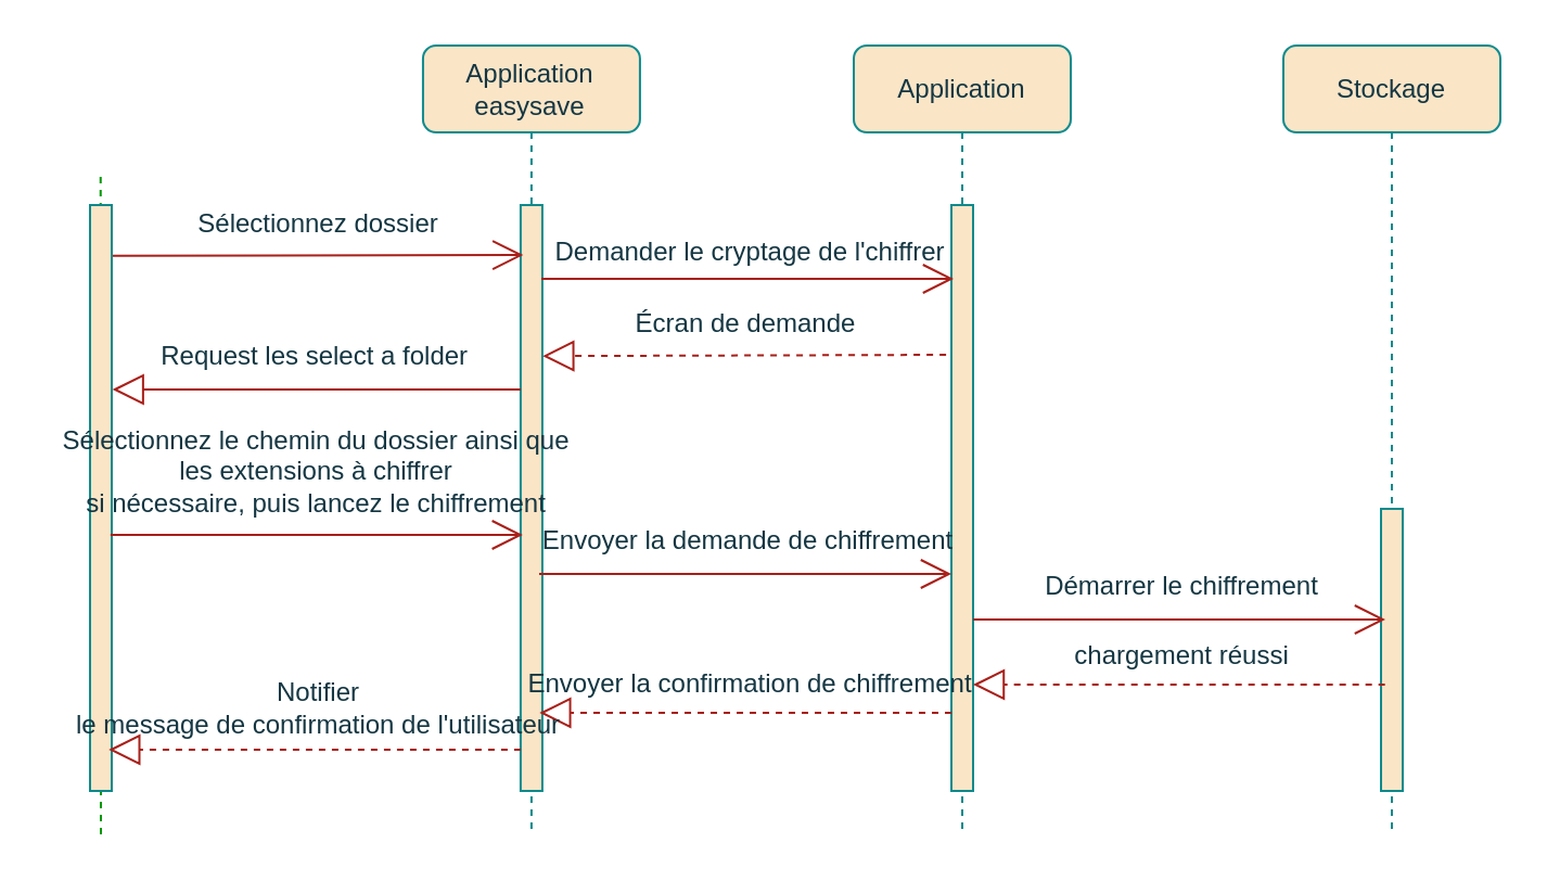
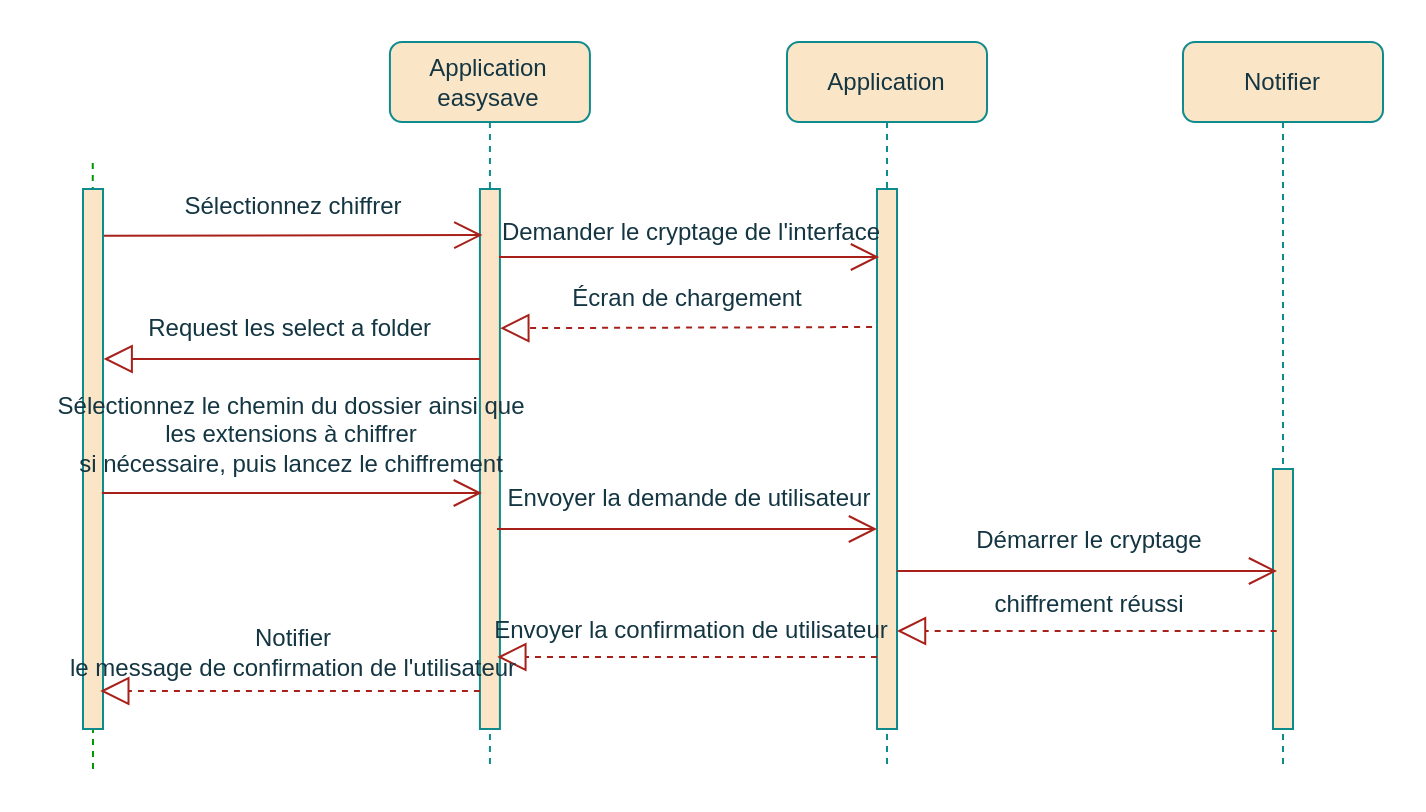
  <mxCell id="0" />
  <mxCell id="1" parent="0" />
  <mxCell id="2" value="&lt;span style=&quot;&quot;&gt;&lt;font style=&quot;vertical-align: inherit;&quot;&gt;&lt;font style=&quot;vertical-align: inherit;&quot;&gt;Application easysave&lt;/font&gt;&lt;/font&gt;&lt;/span&gt;" style="shape=umlLifeline;perimeter=lifelinePerimeter;whiteSpace=wrap;html=1;container=0;collapsible=0;recursiveResize=0;outlineConnect=0;rounded=1;fillColor=#FAE5C7;strokeColor=#0F8B8D;fontColor=#143642;" parent="1" vertex="1"><mxGeometry x="194.46" y="20.5" width="100" height="363.5" as="geometry" /></mxCell>
  <mxCell id="3" value="&lt;span style=&quot;&quot;&gt;Application&lt;/span&gt;" style="shape=umlLifeline;perimeter=lifelinePerimeter;whiteSpace=wrap;html=1;container=0;collapsible=0;recursiveResize=0;outlineConnect=0;rounded=1;fillColor=#FAE5C7;strokeColor=#0F8B8D;fontColor=#143642;" parent="1" vertex="1"><mxGeometry x="393" y="20.5" width="100" height="363.5" as="geometry" /></mxCell>
- <mxCell id="4" value="&lt;span style=&quot;&quot;&gt;&lt;font style=&quot;vertical-align: inherit;&quot;&gt;&lt;font style=&quot;vertical-align: inherit;&quot;&gt;Stockage&lt;/font&gt;&lt;/font&gt;&lt;/span&gt;" style="shape=umlLifeline;perimeter=lifelinePerimeter;whiteSpace=wrap;html=1;container=0;collapsible=0;recursiveResize=0;outlineConnect=0;rounded=1;fillColor=#FAE5C7;strokeColor=#0F8B8D;fontColor=#143642;" parent="1" vertex="1"><mxGeometry x="591" y="20.5" width="100" height="363.5" as="geometry" /></mxCell>
+ <mxCell id="4" value="&lt;span style=&quot;&quot;&gt;&lt;font style=&quot;vertical-align: inherit;&quot;&gt;&lt;font style=&quot;vertical-align: inherit;&quot;&gt;Notifier&lt;/font&gt;&lt;/font&gt;&lt;/span&gt;" style="shape=umlLifeline;perimeter=lifelinePerimeter;whiteSpace=wrap;html=1;container=0;collapsible=0;recursiveResize=0;outlineConnect=0;rounded=1;fillColor=#FAE5C7;strokeColor=#0F8B8D;fontColor=#143642;" parent="1" vertex="1"><mxGeometry x="591" y="20.5" width="100" height="363.5" as="geometry" /></mxCell>
  <mxCell id="5" value="" style="endArrow=none;dashed=1;html=1;rounded=1;labelBackgroundColor=#DAD2D8;strokeColor=#009900;fontColor=#143642;fillColor=#d5e8d4;" parent="1" edge="1"><mxGeometry width="50" height="50" relative="1" as="geometry"><mxPoint x="46" y="384" as="sourcePoint" /><mxPoint x="45.865" y="81" as="targetPoint" /></mxGeometry></mxCell>
  <mxCell id="6" value="" style="html=1;points=[];perimeter=orthogonalPerimeter;rounded=0;glass=0;labelBackgroundColor=none;fillStyle=auto;fillColor=#FAE5C7;strokeColor=#0F8B8D;fontColor=#143642;" parent="1" vertex="1"><mxGeometry x="41" y="94" width="10" height="270" as="geometry" /></mxCell>
  <mxCell id="7" value="" style="html=1;points=[];perimeter=orthogonalPerimeter;rounded=0;glass=0;labelBackgroundColor=none;fillStyle=auto;fillColor=#FAE5C7;strokeColor=#0F8B8D;fontColor=#143642;" parent="1" vertex="1"><mxGeometry x="239.46" y="94" width="10" height="270" as="geometry" /></mxCell>
  <mxCell id="8" value="" style="html=1;points=[];perimeter=orthogonalPerimeter;rounded=0;glass=0;labelBackgroundColor=none;fillStyle=auto;fillColor=#FAE5C7;strokeColor=#0F8B8D;fontColor=#143642;" parent="1" vertex="1"><mxGeometry x="438" y="94" width="10" height="270" as="geometry" /></mxCell>
  <mxCell id="9" value="" style="html=1;points=[];perimeter=orthogonalPerimeter;rounded=0;glass=0;labelBackgroundColor=none;fillStyle=auto;fillColor=#FAE5C7;strokeColor=#0F8B8D;fontColor=#143642;" parent="1" vertex="1"><mxGeometry x="636" y="234" width="10" height="130" as="geometry" /></mxCell>
- <mxCell id="10" value="&lt;font style=&quot;vertical-align: inherit;&quot;&gt;&lt;font style=&quot;vertical-align: inherit;&quot;&gt;Sélectionnez dossier&lt;/font&gt;&lt;/font&gt;" style="text;html=1;align=center;verticalAlign=middle;resizable=0;points=[];autosize=1;strokeColor=none;fillColor=none;rounded=1;fontColor=#143642;" parent="1" vertex="1"><mxGeometry x="81.09" y="88" width="130" height="30" as="geometry" /></mxCell>
+ <mxCell id="10" value="&lt;font style=&quot;vertical-align: inherit;&quot;&gt;&lt;font style=&quot;vertical-align: inherit;&quot;&gt;Sélectionnez chiffrer&lt;/font&gt;&lt;/font&gt;" style="text;html=1;align=center;verticalAlign=middle;resizable=0;points=[];autosize=1;strokeColor=none;fillColor=none;rounded=1;fontColor=#143642;" parent="1" vertex="1"><mxGeometry x="81.09" y="88" width="130" height="30" as="geometry" /></mxCell>
  <mxCell id="11" value="" style="endArrow=open;endFill=1;endSize=12;html=1;rounded=1;entryX=0.071;entryY=0.165;entryDx=0;entryDy=0;entryPerimeter=0;labelBackgroundColor=#DAD2D8;strokeColor=#A8201A;fontColor=#143642;" parent="1" edge="1"><mxGeometry width="160" relative="1" as="geometry"><mxPoint x="51.5" y="117.43" as="sourcePoint" /><mxPoint x="240.67" y="117.05" as="targetPoint" /></mxGeometry></mxCell>
- <mxCell id="12" value="&lt;font style=&quot;vertical-align: inherit;&quot;&gt;&lt;font style=&quot;vertical-align: inherit;&quot;&gt;Demander le cryptage de l'chiffrer&lt;/font&gt;&lt;/font&gt;" style="text;html=1;align=center;verticalAlign=middle;resizable=0;points=[];autosize=1;strokeColor=none;fillColor=none;rounded=1;fontColor=#143642;" parent="1" vertex="1"><mxGeometry x="240" y="101" width="210" height="30" as="geometry" /></mxCell>
+ <mxCell id="12" value="&lt;font style=&quot;vertical-align: inherit;&quot;&gt;&lt;font style=&quot;vertical-align: inherit;&quot;&gt;Demander le cryptage de l'interface&lt;/font&gt;&lt;/font&gt;" style="text;html=1;align=center;verticalAlign=middle;resizable=0;points=[];autosize=1;strokeColor=none;fillColor=none;rounded=1;fontColor=#143642;" parent="1" vertex="1"><mxGeometry x="240" y="101" width="210" height="30" as="geometry" /></mxCell>
  <mxCell id="13" value="" style="endArrow=open;endFill=1;endSize=12;html=1;rounded=1;labelBackgroundColor=#DAD2D8;strokeColor=#A8201A;fontColor=#143642;" parent="1" edge="1"><mxGeometry width="160" relative="1" as="geometry"><mxPoint x="249" y="128" as="sourcePoint" /><mxPoint x="439" y="128" as="targetPoint" /></mxGeometry></mxCell>
  <mxCell id="14" value="&lt;font style=&quot;vertical-align: inherit;&quot;&gt;&lt;font style=&quot;vertical-align: inherit;&quot;&gt;Sélectionnez le chemin du dossier ainsi que &lt;/font&gt;&lt;/font&gt;&lt;br&gt;&lt;font style=&quot;vertical-align: inherit;&quot;&gt;&lt;font style=&quot;vertical-align: inherit;&quot;&gt;les extensions à chiffrer &lt;/font&gt;&lt;/font&gt;&lt;br&gt;&lt;font style=&quot;vertical-align: inherit;&quot;&gt;&lt;font style=&quot;vertical-align: inherit;&quot;&gt;si nécessaire, puis lancez le chiffrement&lt;/font&gt;&lt;/font&gt;" style="text;html=1;align=center;verticalAlign=middle;resizable=0;points=[];autosize=1;strokeColor=none;fillColor=none;rounded=1;fontColor=#143642;" parent="1" vertex="1"><mxGeometry x="20.41" y="187" width="250" height="60" as="geometry" /></mxCell>
  <mxCell id="15" value="" style="endArrow=open;endFill=1;endSize=12;html=1;rounded=1;labelBackgroundColor=#DAD2D8;strokeColor=#A8201A;fontColor=#143642;" parent="1" edge="1"><mxGeometry x="326.46" y="86.5" width="160" relative="1" as="geometry"><mxPoint x="50.42" y="246" as="sourcePoint" /><mxPoint x="240.42" y="246" as="targetPoint" /></mxGeometry></mxCell>
- <mxCell id="16" value="&lt;font style=&quot;vertical-align: inherit;&quot;&gt;&lt;font style=&quot;vertical-align: inherit;&quot;&gt;Envoyer la demande de chiffrement&lt;/font&gt;&lt;/font&gt;" style="text;html=1;align=center;verticalAlign=middle;resizable=0;points=[];autosize=1;strokeColor=none;fillColor=none;rounded=1;fontColor=#143642;" parent="1" vertex="1"><mxGeometry x="239.36" y="234" width="210" height="30" as="geometry" /></mxCell>
+ <mxCell id="16" value="&lt;font style=&quot;vertical-align: inherit;&quot;&gt;&lt;font style=&quot;vertical-align: inherit;&quot;&gt;Envoyer la demande de utilisateur&lt;/font&gt;&lt;/font&gt;" style="text;html=1;align=center;verticalAlign=middle;resizable=0;points=[];autosize=1;strokeColor=none;fillColor=none;rounded=1;fontColor=#143642;" parent="1" vertex="1"><mxGeometry x="239.36" y="234" width="210" height="30" as="geometry" /></mxCell>
  <mxCell id="17" value="" style="endArrow=open;endFill=1;endSize=12;html=1;rounded=1;labelBackgroundColor=#DAD2D8;strokeColor=#A8201A;fontColor=#143642;" parent="1" edge="1"><mxGeometry width="160" relative="1" as="geometry"><mxPoint x="248" y="264" as="sourcePoint" /><mxPoint x="438" y="264" as="targetPoint" /></mxGeometry></mxCell>
- <mxCell id="18" value="&lt;font style=&quot;vertical-align: inherit;&quot;&gt;&lt;font style=&quot;vertical-align: inherit;&quot;&gt;Écran de demande&lt;/font&gt;&lt;/font&gt;" style="text;html=1;align=center;verticalAlign=middle;resizable=0;points=[];autosize=1;strokeColor=none;fillColor=none;rounded=1;fontColor=#143642;" parent="1" vertex="1"><mxGeometry x="272.77" y="134" width="140" height="30" as="geometry" /></mxCell>
+ <mxCell id="18" value="&lt;font style=&quot;vertical-align: inherit;&quot;&gt;&lt;font style=&quot;vertical-align: inherit;&quot;&gt;Écran de chargement&lt;/font&gt;&lt;/font&gt;" style="text;html=1;align=center;verticalAlign=middle;resizable=0;points=[];autosize=1;strokeColor=none;fillColor=none;rounded=1;fontColor=#143642;" parent="1" vertex="1"><mxGeometry x="272.77" y="134" width="140" height="30" as="geometry" /></mxCell>
  <mxCell id="19" value="" style="endArrow=block;dashed=1;endFill=0;endSize=12;html=1;rounded=1;exitX=-0.211;exitY=0.186;exitDx=0;exitDy=0;exitPerimeter=0;labelBackgroundColor=#DAD2D8;strokeColor=#A8201A;fontColor=#143642;" parent="1" edge="1"><mxGeometry width="160" relative="1" as="geometry"><mxPoint x="435.55" y="162.998" as="sourcePoint" /><mxPoint x="249.66" y="163.59" as="targetPoint" /></mxGeometry></mxCell>
  <mxCell id="20" value="Request les select a folder&amp;nbsp;" style="text;html=1;align=center;verticalAlign=middle;resizable=0;points=[];autosize=1;strokeColor=none;fillColor=none;rounded=1;fontColor=#143642;" parent="1" vertex="1"><mxGeometry x="56.09" y="149" width="180" height="30" as="geometry" /></mxCell>
  <mxCell id="21" value="" style="endArrow=block;endFill=0;endSize=12;html=1;rounded=1;labelBackgroundColor=#DAD2D8;strokeColor=#A8201A;fontColor=#143642;" parent="1" edge="1"><mxGeometry width="160" relative="1" as="geometry"><mxPoint x="239.5" y="179" as="sourcePoint" /><mxPoint x="51.327" y="179" as="targetPoint" /></mxGeometry></mxCell>
- <mxCell id="22" value="&lt;font style=&quot;vertical-align: inherit;&quot;&gt;&lt;font style=&quot;vertical-align: inherit;&quot;&gt;Démarrer le chiffrement&lt;/font&gt;&lt;/font&gt;" style="text;html=1;align=center;verticalAlign=middle;resizable=0;points=[];autosize=1;strokeColor=none;fillColor=none;rounded=1;fontColor=#143642;" parent="1" vertex="1"><mxGeometry x="469.36" y="255" width="150" height="30" as="geometry" /></mxCell>
+ <mxCell id="22" value="&lt;font style=&quot;vertical-align: inherit;&quot;&gt;&lt;font style=&quot;vertical-align: inherit;&quot;&gt;Démarrer le cryptage&lt;/font&gt;&lt;/font&gt;" style="text;html=1;align=center;verticalAlign=middle;resizable=0;points=[];autosize=1;strokeColor=none;fillColor=none;rounded=1;fontColor=#143642;" parent="1" vertex="1"><mxGeometry x="469.36" y="255" width="150" height="30" as="geometry" /></mxCell>
  <mxCell id="23" value="" style="endArrow=open;endFill=1;endSize=12;html=1;rounded=1;labelBackgroundColor=#DAD2D8;strokeColor=#A8201A;fontColor=#143642;" parent="1" edge="1"><mxGeometry width="160" relative="1" as="geometry"><mxPoint x="448" y="285" as="sourcePoint" /><mxPoint x="638" y="285" as="targetPoint" /></mxGeometry></mxCell>
- <mxCell id="24" value="&lt;font style=&quot;vertical-align: inherit;&quot;&gt;&lt;font style=&quot;vertical-align: inherit;&quot;&gt;chargement réussi&lt;/font&gt;&lt;/font&gt;" style="text;html=1;align=center;verticalAlign=middle;resizable=0;points=[];autosize=1;strokeColor=none;fillColor=none;rounded=1;fontColor=#143642;" parent="1" vertex="1"><mxGeometry x="484.33" y="287" width="120" height="30" as="geometry" /></mxCell>
+ <mxCell id="24" value="&lt;font style=&quot;vertical-align: inherit;&quot;&gt;&lt;font style=&quot;vertical-align: inherit;&quot;&gt;chiffrement réussi&lt;/font&gt;&lt;/font&gt;" style="text;html=1;align=center;verticalAlign=middle;resizable=0;points=[];autosize=1;strokeColor=none;fillColor=none;rounded=1;fontColor=#143642;" parent="1" vertex="1"><mxGeometry x="484.33" y="287" width="120" height="30" as="geometry" /></mxCell>
  <mxCell id="25" value="" style="endArrow=block;dashed=1;endFill=0;endSize=12;html=1;rounded=1;labelBackgroundColor=#DAD2D8;strokeColor=#A8201A;fontColor=#143642;" parent="1" edge="1"><mxGeometry width="160" relative="1" as="geometry"><mxPoint x="637.83" y="315" as="sourcePoint" /><mxPoint x="447.997" y="315" as="targetPoint" /></mxGeometry></mxCell>
- <mxCell id="26" value="&lt;font style=&quot;vertical-align: inherit;&quot;&gt;&lt;font style=&quot;vertical-align: inherit;&quot;&gt;Envoyer la confirmation de chiffrement&lt;/font&gt;&lt;/font&gt;" style="text;html=1;align=center;verticalAlign=middle;resizable=0;points=[];autosize=1;strokeColor=none;fillColor=none;rounded=1;fontColor=#143642;" parent="1" vertex="1"><mxGeometry x="234.5" y="300" width="220" height="30" as="geometry" /></mxCell>
+ <mxCell id="26" value="&lt;font style=&quot;vertical-align: inherit;&quot;&gt;&lt;font style=&quot;vertical-align: inherit;&quot;&gt;Envoyer la confirmation de utilisateur&lt;/font&gt;&lt;/font&gt;" style="text;html=1;align=center;verticalAlign=middle;resizable=0;points=[];autosize=1;strokeColor=none;fillColor=none;rounded=1;fontColor=#143642;" parent="1" vertex="1"><mxGeometry x="234.5" y="300" width="220" height="30" as="geometry" /></mxCell>
  <mxCell id="27" value="" style="endArrow=block;dashed=1;endFill=0;endSize=12;html=1;rounded=1;labelBackgroundColor=#DAD2D8;strokeColor=#A8201A;fontColor=#143642;" parent="1" edge="1"><mxGeometry width="160" relative="1" as="geometry"><mxPoint x="438" y="328" as="sourcePoint" /><mxPoint x="248.167" y="328" as="targetPoint" /></mxGeometry></mxCell>
  <mxCell id="28" value="&lt;font style=&quot;vertical-align: inherit;&quot;&gt;&lt;font style=&quot;vertical-align: inherit;&quot;&gt;Notifier &lt;/font&gt;&lt;/font&gt;&lt;br&gt;&lt;font style=&quot;vertical-align: inherit;&quot;&gt;&lt;font style=&quot;vertical-align: inherit;&quot;&gt;le message de confirmation de l'utilisateur&lt;/font&gt;&lt;/font&gt;" style="text;html=1;align=center;verticalAlign=middle;resizable=0;points=[];autosize=1;strokeColor=none;fillColor=none;rounded=1;fontColor=#143642;" parent="1" vertex="1"><mxGeometry x="25.96" y="306" width="240" height="40" as="geometry" /></mxCell>
  <mxCell id="29" value="" style="endArrow=block;dashed=1;endFill=0;endSize=12;html=1;rounded=1;labelBackgroundColor=#DAD2D8;strokeColor=#A8201A;fontColor=#143642;" parent="1" edge="1"><mxGeometry width="160" relative="1" as="geometry"><mxPoint x="239.46" y="345" as="sourcePoint" /><mxPoint x="49.627" y="345" as="targetPoint" /></mxGeometry></mxCell>
